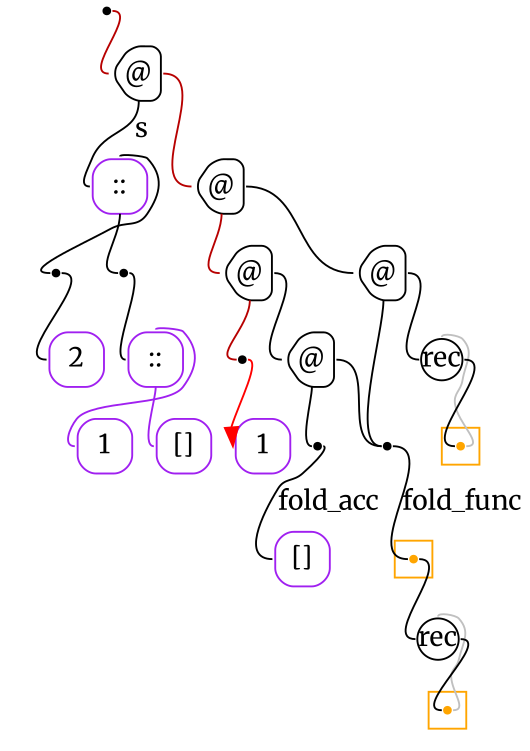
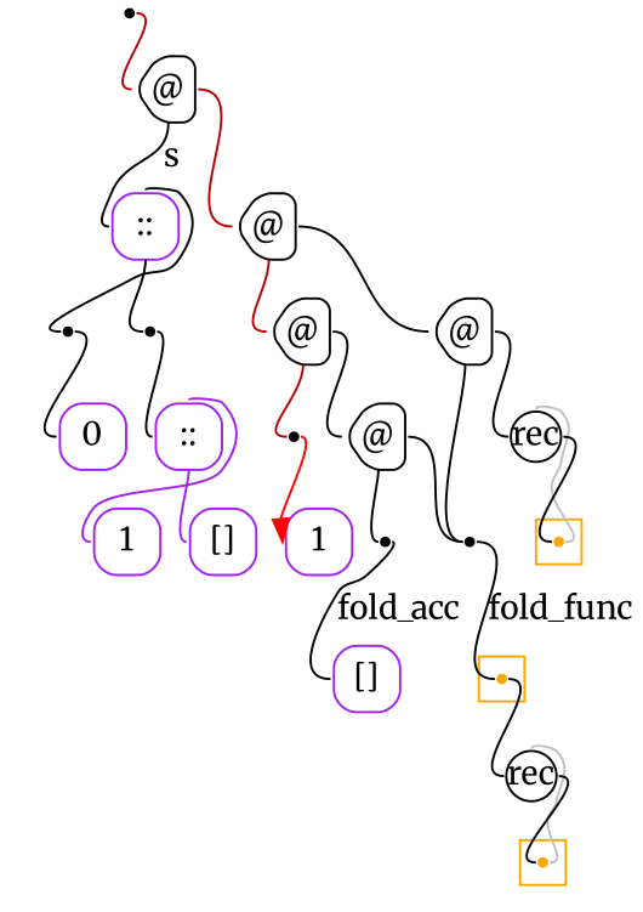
  digraph {
    labeldistance=0
    nodesep=.175
    rankdir=TB
    ranksep=.175
    fontname=Merriweather
    node [color="#000000" fixedsize=true orientation=90 shape=point fontname=Merriweather style=rounded]
    edge [arrowhead=none arrowtail=none headport=w tailport=e fontname=Merriweather]
    ndcluster_nd174 [color=orange style=""]
    ndcluster_nd383 [color=orange style=""]
    ndcluster_nd488 [color=orange style=""]
    nd1 [color="" orientation="" style=""]
    n5 [height=.4 label="@" shape=house width=.4]
    n6 [color=purple height=.4 label=1 shape=square width=.4]
-   n7 [color=purple height=.4 label=2 shape=square width=.4]
+   n7 [color=purple height=.4 label=0 shape=square width=.4]
    n8 [color=purple height=.4 label=1 shape=square width=.4]
    n9 [color=purple height=.4 label="[]" shape=square width=.4]
    n10 [color=purple height=.4 label="::" shape=square width=.4]
    n11 [height=.3 label=rec shape=circle width=.3 orientation=""]
    n12 [color=purple height=.4 label="[]" shape=square width=.4]
    n13 [height=.3 label=rec shape=circle width=.3 orientation=""]
    n14 [height=.4 label="@" shape=house width=.4]
    n15 [color=purple height=.4 label="::" shape=square width=.4]
    n16 [height=.4 label="@" shape=house width=.4]
    n17 [height=.4 label="@" shape=house width=.4]
    n18 [label=" " color=""]
    n19 [height=.4 label="@" shape=house width=.4]
    n20 [label=" " color=""]
    n21 [label=" " color=""]
    n22 [label=" " color=""]
    n23 [label=" " color=""]
    subgraph cluster_1 {
      color=orange
      style=fill
      ndcluster_nd174
    }
    subgraph cluster_2 {
      color=orange
      style=fill
      ndcluster_nd383
    }
    subgraph cluster_3 {
      color=orange
      style=fill
      ndcluster_nd488
    }
    ndcluster_nd174 -> n11 [color=black]
    nd1 -> n5 [color="#b70000"]
    n5 -> n14 [color="#b70000"]
    n5 -> n15 [label=s tailport=s]
    n10 -> n8 [color=purple tailport=n]
    n10 -> n9 [color=purple tailport=s]
    n11 -> ndcluster_nd383 [color=grey dir=back headport=e tailport=n]
    n11 -> ndcluster_nd383
    n13 -> ndcluster_nd488 [color=grey dir=back headport=e tailport=n]
    n13 -> ndcluster_nd488
    n14 -> n16
    n14 -> n17 [color="#b70000" tailport=s]
    n15 -> n22 [tailport=n]
    n15 -> n23 [tailport=s]
    n16 -> n13 [color=black]
    n16 -> n18 [tailport=s]
    n17 -> n19
    n17 -> n20 [color="#b70000" tailport=s]
    n18 -> ndcluster_nd174 [label=fold_func]
    n19 -> n18
    n19 -> n21 [tailport=s]
    n20 -> n6 [arrowhead=normal color=red]
    n21 -> n12 [label=fold_acc]
    n22 -> n7
    n23 -> n10
  }
